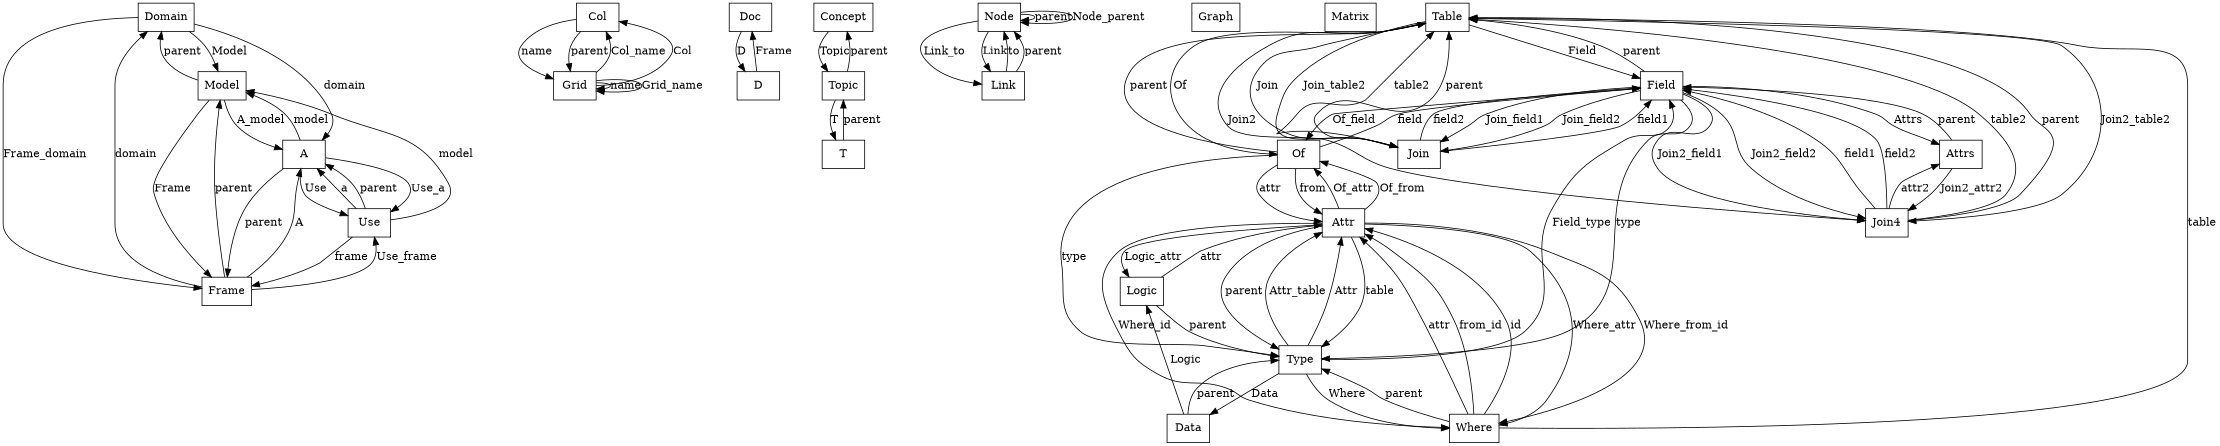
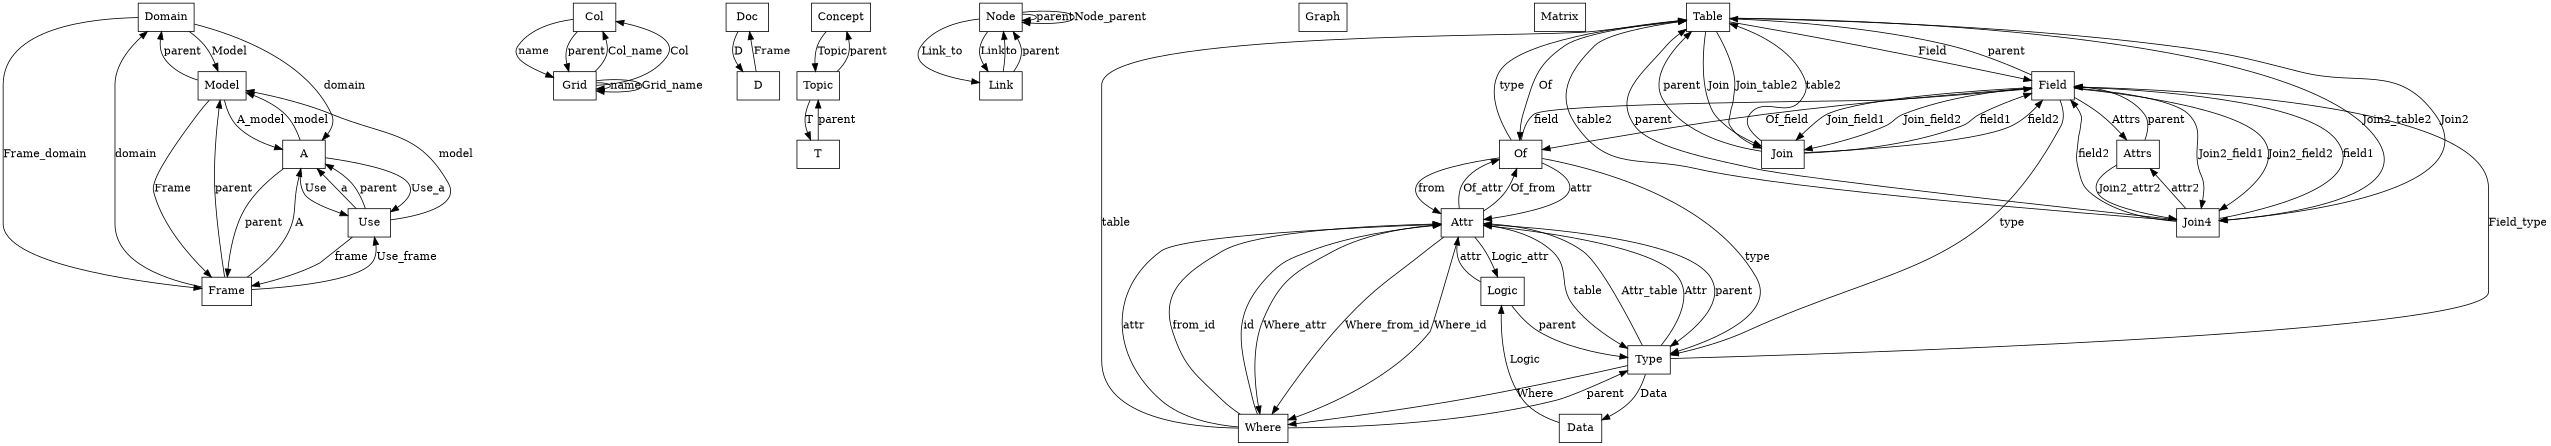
  digraph {
    node [shape=box]
    Domain
    Model
    Frame
    A
    Use
    Col
    Grid
    Doc
    D
    Concept
    Topic
    T
    "Node"
    Link
    "Graph"
    Matrix
    Table
    Field
    Of
    Join
    n21 [label=Join4]
    Type
    Attrs
    Attr
    Data
    Where
    Logic
    Domain -> Model [label=Model]
    Domain -> Frame [label=Frame_domain]
    Domain -> A [label=domain]
    Model -> Domain [label=parent]
    Model -> Frame [label=Frame]
    Model -> A [label=A_model]
    Frame -> Domain [label=domain]
    Frame -> Model [label=parent]
    Frame -> A [label=A]
    Frame -> Use [label=Use_frame]
    A -> Model [label=model]
    A -> Frame [label=parent]
    A -> Use [label=Use_a]
    A -> Use [label=Use]
    Use -> Model [label=model]
    Use -> Frame [label=frame]
    Use -> A [label=a]
    Use -> A [label=parent]
    Col -> Grid [label=name]
    Col -> Grid [label=parent]
    Grid -> Col [label=Col_name]
    Grid -> Col [label=Col]
    Grid -> Grid [label=name]
    Grid -> Grid [label=Grid_name]
    Doc -> D [label=D]
    D -> Doc [label=Frame]
    Concept -> Topic [label=Topic]
    Topic -> Concept [label=parent]
    Topic -> T [label=T]
    T -> Topic [label=parent]
    "Node" -> "Node" [label=parent]
    "Node" -> "Node" [label=Node_parent]
    "Node" -> Link [label=Link_to]
    "Node" -> Link [label=Link]
    Link -> "Node" [label=to]
    Link -> "Node" [label=parent]
    Table -> Field [label=Field]
    Table -> Of [label=Of]
    Table -> Join [label=Join_table2]
    Table -> Join [label=Join]
    Table -> n21 [label=Join2_table2]
    Table -> n21 [label=Join2]
    Field -> Table [label=parent]
    Field -> Of [label=Of_field]
    Field -> Join [label=Join_field1]
    Field -> Join [label=Join_field2]
    Field -> n21 [label=Join2_field1]
    Field -> n21 [label=Join2_field2]
    Field -> Type [label=type]
    Field -> Attrs [label=Attrs]
-   Of -> Table [label=parent]
+   Of -> Table [label=type]
    Of -> Field [label=field]
    Of -> Type [label=type]
    Of -> Attr [label=attr]
    Of -> Attr [label=from]
    Join -> Table [label=table2]
    Join -> Table [label=parent]
    Join -> Field [label=field1]
    Join -> Field [label=field2]
    n21 -> Table [label=table2]
    n21 -> Table [label=parent]
    n21 -> Field [label=field1]
    n21 -> Field [label=field2]
    n21 -> Attrs [label=attr2]
    Type -> Field [label=Field_type]
    Type -> Attr [label=Attr_table]
    Type -> Attr [label=Attr]
    Type -> Data [label=Data]
    Type -> Where [label=Where]
    Attrs -> Field [label=parent]
    Attrs -> n21 [label=Join2_attr2]
    Attr -> Of [label=Of_attr]
    Attr -> Of [label=Of_from]
    Attr -> Type [label=table]
    Attr -> Type [label=parent]
    Attr -> Where [label=Where_attr]
    Attr -> Where [label=Where_from_id]
    Attr -> Where [label=Where_id]
    Attr -> Logic [label=Logic_attr]
-   Data -> Type [label=parent]
    Data -> Logic [label=Logic]
    Where -> Table [label=table]
    Where -> Type [label=parent]
    Where -> Attr [label=attr]
    Where -> Attr [label=from_id]
    Where -> Attr [label=id]
    Logic -> Type [label=parent]
    Logic -> Attr [label=attr]
  }
